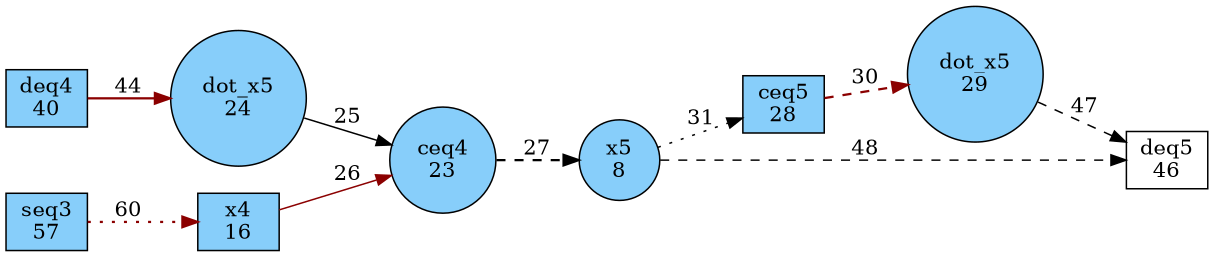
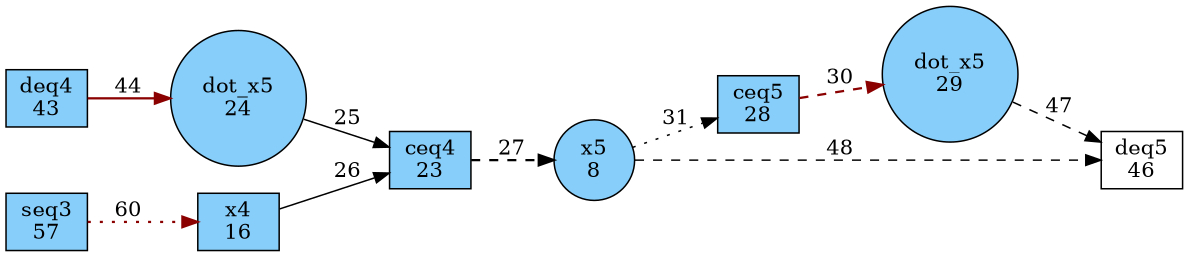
  digraph {
    rankdir=LR
    node [fillcolor=lightskyblue shape=box style=filled]
    edge [penwidth=1 style=dashed]
-   n1 [label="ceq4\n23" shape=circle]
+   n1 [label="ceq4\n23"]
    n2 [label="x5\n8" shape=circle]
    n3 [label="ceq5\n28"]
    n4 [fillcolor=white label="deq5\n46"]
    n5 [label="dot_x5\n29" shape=circle]
-   n6 [label="deq4\n40"]
+   n6 [label="deq4\n43"]
    n7 [label="dot_x5\n24" shape=circle]
    n8 [label="seq3\n57"]
    n9 [label="x4\n16"]
    n1 -> n2 [color=black label=27 penwidth=1.5]
    n2 -> n3 [label=31 style=dotted]
    n2 -> n4 [label=48]
    n3 -> n5 [color=red4 label=30 penwidth=1.5]
    n5 -> n4 [label=47]
    n6 -> n7 [color=red4 label=44 penwidth=1.5 style=solid]
    n7 -> n1 [label=25 style=solid]
    n8 -> n9 [color=red4 label=60 penwidth=1.5 style=dotted]
-   n9 -> n1 [label=26 style=solid color=red4]
+   n9 -> n1 [label=26 style=solid]
  }
